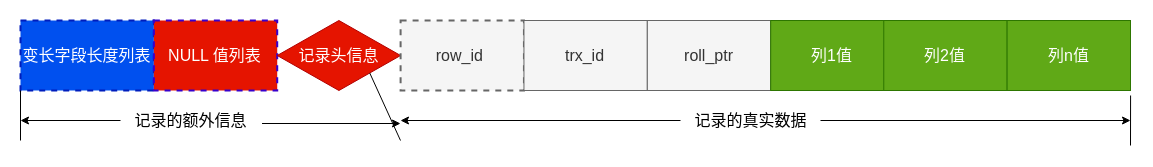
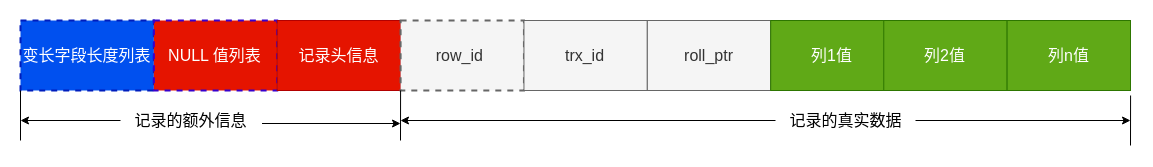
  <mxCell id="0" />
  <mxCell id="1" parent="0" />
  <mxCell id="2" value="变长字段长度列表" style="rounded=0;whiteSpace=wrap;html=1;dashed=1;fontSize=16;strokeWidth=2;fillColor=#0050ef;fontColor=#ffffff;strokeColor=#001DBC;" parent="1" vertex="1"><mxGeometry x="20" y="20" width="133.36" height="70" as="geometry" /></mxCell>
  <mxCell id="3" value="NULL 值列表" style="rounded=0;whiteSpace=wrap;html=1;dashed=1;fontSize=16;strokeWidth=2;fillColor=#e51400;fontColor=#ffffff;strokeColor=#3700CC;" parent="1" vertex="1"><mxGeometry x="153.364" y="20" width="123.364" height="70" as="geometry" /></mxCell>
- <mxCell id="4" value="记录头信息" style="rhombus;whiteSpace=wrap;html=1;fontSize=16;fillColor=#e51400;fontColor=#ffffff;strokeColor=#B20000;" parent="1" vertex="1"><mxGeometry x="276.729" y="20" width="123.364" height="70" as="geometry" /></mxCell>
+ <mxCell id="4" value="记录头信息" style="rounded=0;whiteSpace=wrap;html=1;fontSize=16;fillColor=#e51400;fontColor=#ffffff;strokeColor=#B20000;" parent="1" vertex="1"><mxGeometry x="276.729" y="20" width="123.364" height="70" as="geometry" /></mxCell>
  <mxCell id="5" value="row_id&amp;nbsp;" style="rounded=0;whiteSpace=wrap;html=1;dashed=1;fontSize=16;fillColor=#f5f5f5;fontColor=#333333;strokeColor=#666666;strokeWidth=2;" parent="1" vertex="1"><mxGeometry x="400.093" y="20" width="123.364" height="70" as="geometry" /></mxCell>
  <mxCell id="6" value="trx_id" style="rounded=0;whiteSpace=wrap;html=1;fontSize=16;fillColor=#f5f5f5;fontColor=#333333;strokeColor=#666666;" parent="1" vertex="1"><mxGeometry x="523.458" y="20" width="123.364" height="70" as="geometry" /></mxCell>
  <mxCell id="7" value="roll_ptr" style="rounded=0;whiteSpace=wrap;html=1;fontSize=16;fillColor=#f5f5f5;fontColor=#333333;strokeColor=#666666;" parent="1" vertex="1"><mxGeometry x="646.822" y="20" width="123.364" height="70" as="geometry" /></mxCell>
  <mxCell id="8" value="列1值" style="rounded=0;whiteSpace=wrap;html=1;fontSize=16;fillColor=#60a917;fontColor=#ffffff;strokeColor=#2D7600;" parent="1" vertex="1"><mxGeometry x="770.187" y="20" width="123.364" height="70" as="geometry" /></mxCell>
  <mxCell id="9" value="列2值" style="rounded=0;whiteSpace=wrap;html=1;fontSize=16;fillColor=#60a917;fontColor=#ffffff;strokeColor=#2D7600;" parent="1" vertex="1"><mxGeometry x="883.271" y="20" width="123.364" height="70" as="geometry" /></mxCell>
  <mxCell id="10" value="列n值" style="rounded=0;whiteSpace=wrap;html=1;fontSize=16;fillColor=#60a917;fontColor=#ffffff;strokeColor=#2D7600;" parent="1" vertex="1"><mxGeometry x="1006.636" y="20" width="123.364" height="70" as="geometry" /></mxCell>
  <mxCell id="11" value="" style="endArrow=none;html=1;rounded=0;fontSize=16;entryX=0;entryY=1;entryDx=0;entryDy=0;" parent="1" target="2" edge="1"><mxGeometry width="50" height="50" relative="1" as="geometry"><mxPoint x="20" y="140" as="sourcePoint" /><mxPoint x="70" y="120" as="targetPoint" /></mxGeometry></mxCell>
  <mxCell id="12" value="" style="endArrow=none;html=1;rounded=0;fontSize=16;entryX=1;entryY=1;entryDx=0;entryDy=0;" parent="1" target="4" edge="1"><mxGeometry width="50" height="50" relative="1" as="geometry"><mxPoint x="400" y="140" as="sourcePoint" /><mxPoint x="480" y="130" as="targetPoint" /></mxGeometry></mxCell>
  <mxCell id="13" value="记录的额外信息" style="text;html=1;align=center;verticalAlign=middle;resizable=0;points=[];autosize=1;strokeColor=none;fillColor=none;fontSize=16;" parent="1" vertex="1"><mxGeometry x="120" y="105" width="140" height="30" as="geometry" /></mxCell>
  <mxCell id="14" value="" style="endArrow=none;html=1;rounded=0;fontSize=16;entryX=1;entryY=1;entryDx=0;entryDy=0;" parent="1" edge="1"><mxGeometry width="50" height="50" relative="1" as="geometry"><mxPoint x="1130" y="145" as="sourcePoint" /><mxPoint x="1130.093" y="95" as="targetPoint" /></mxGeometry></mxCell>
- <mxCell id="15" value="记录的真实数据" style="text;html=1;align=center;verticalAlign=middle;resizable=0;points=[];autosize=1;strokeColor=none;fillColor=none;fontSize=16;" parent="1" vertex="1"><mxGeometry x="680" y="105" width="140" height="30" as="geometry" /></mxCell>
+ <mxCell id="15" value="记录的真实数据" style="text;html=1;align=center;verticalAlign=middle;resizable=0;points=[];autosize=1;strokeColor=none;fillColor=none;fontSize=16;" parent="1" vertex="1"><mxGeometry x="775" y="105" width="140" height="30" as="geometry" /></mxCell>
  <mxCell id="16" value="" style="endArrow=classic;html=1;rounded=0;fontSize=16;exitX=1.011;exitY=0.6;exitDx=0;exitDy=0;exitPerimeter=0;" parent="1" source="13" edge="1"><mxGeometry width="50" height="50" relative="1" as="geometry"><mxPoint x="310" y="240" as="sourcePoint" /><mxPoint x="400" y="123" as="targetPoint" /></mxGeometry></mxCell>
  <mxCell id="17" value="" style="endArrow=classic;html=1;rounded=0;fontSize=16;" parent="1" source="13" edge="1"><mxGeometry width="50" height="50" relative="1" as="geometry"><mxPoint x="120" y="250" as="sourcePoint" /><mxPoint x="20" y="120" as="targetPoint" /></mxGeometry></mxCell>
  <mxCell id="18" value="" style="endArrow=classic;html=1;rounded=0;fontSize=16;" parent="1" source="15" edge="1"><mxGeometry width="50" height="50" relative="1" as="geometry"><mxPoint x="630" y="240" as="sourcePoint" /><mxPoint x="400" y="120" as="targetPoint" /></mxGeometry></mxCell>
  <mxCell id="19" value="" style="endArrow=classic;html=1;rounded=0;fontSize=16;" parent="1" source="15" edge="1"><mxGeometry width="50" height="50" relative="1" as="geometry"><mxPoint x="1030" y="170" as="sourcePoint" /><mxPoint x="1130" y="120" as="targetPoint" /></mxGeometry></mxCell>
